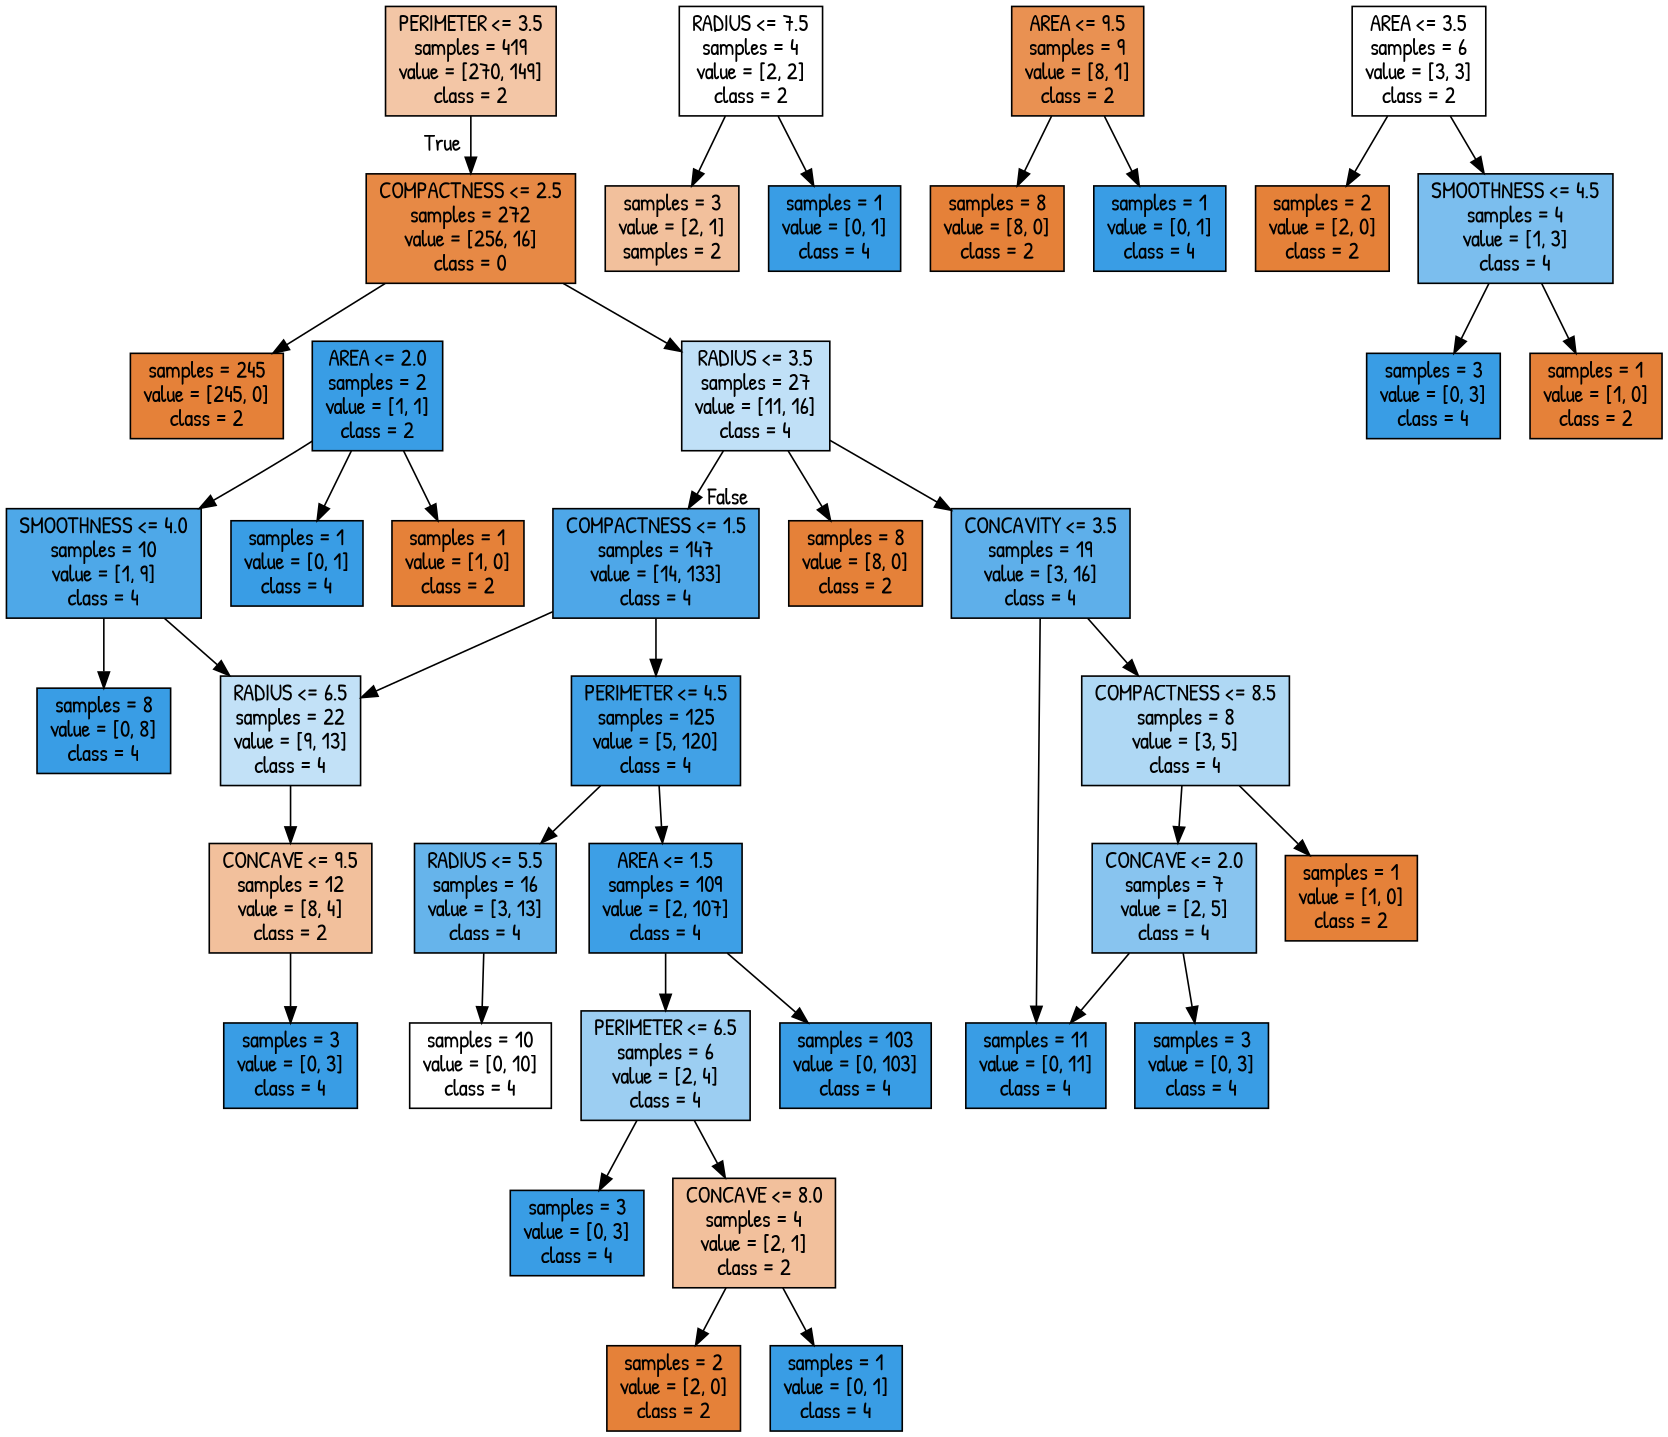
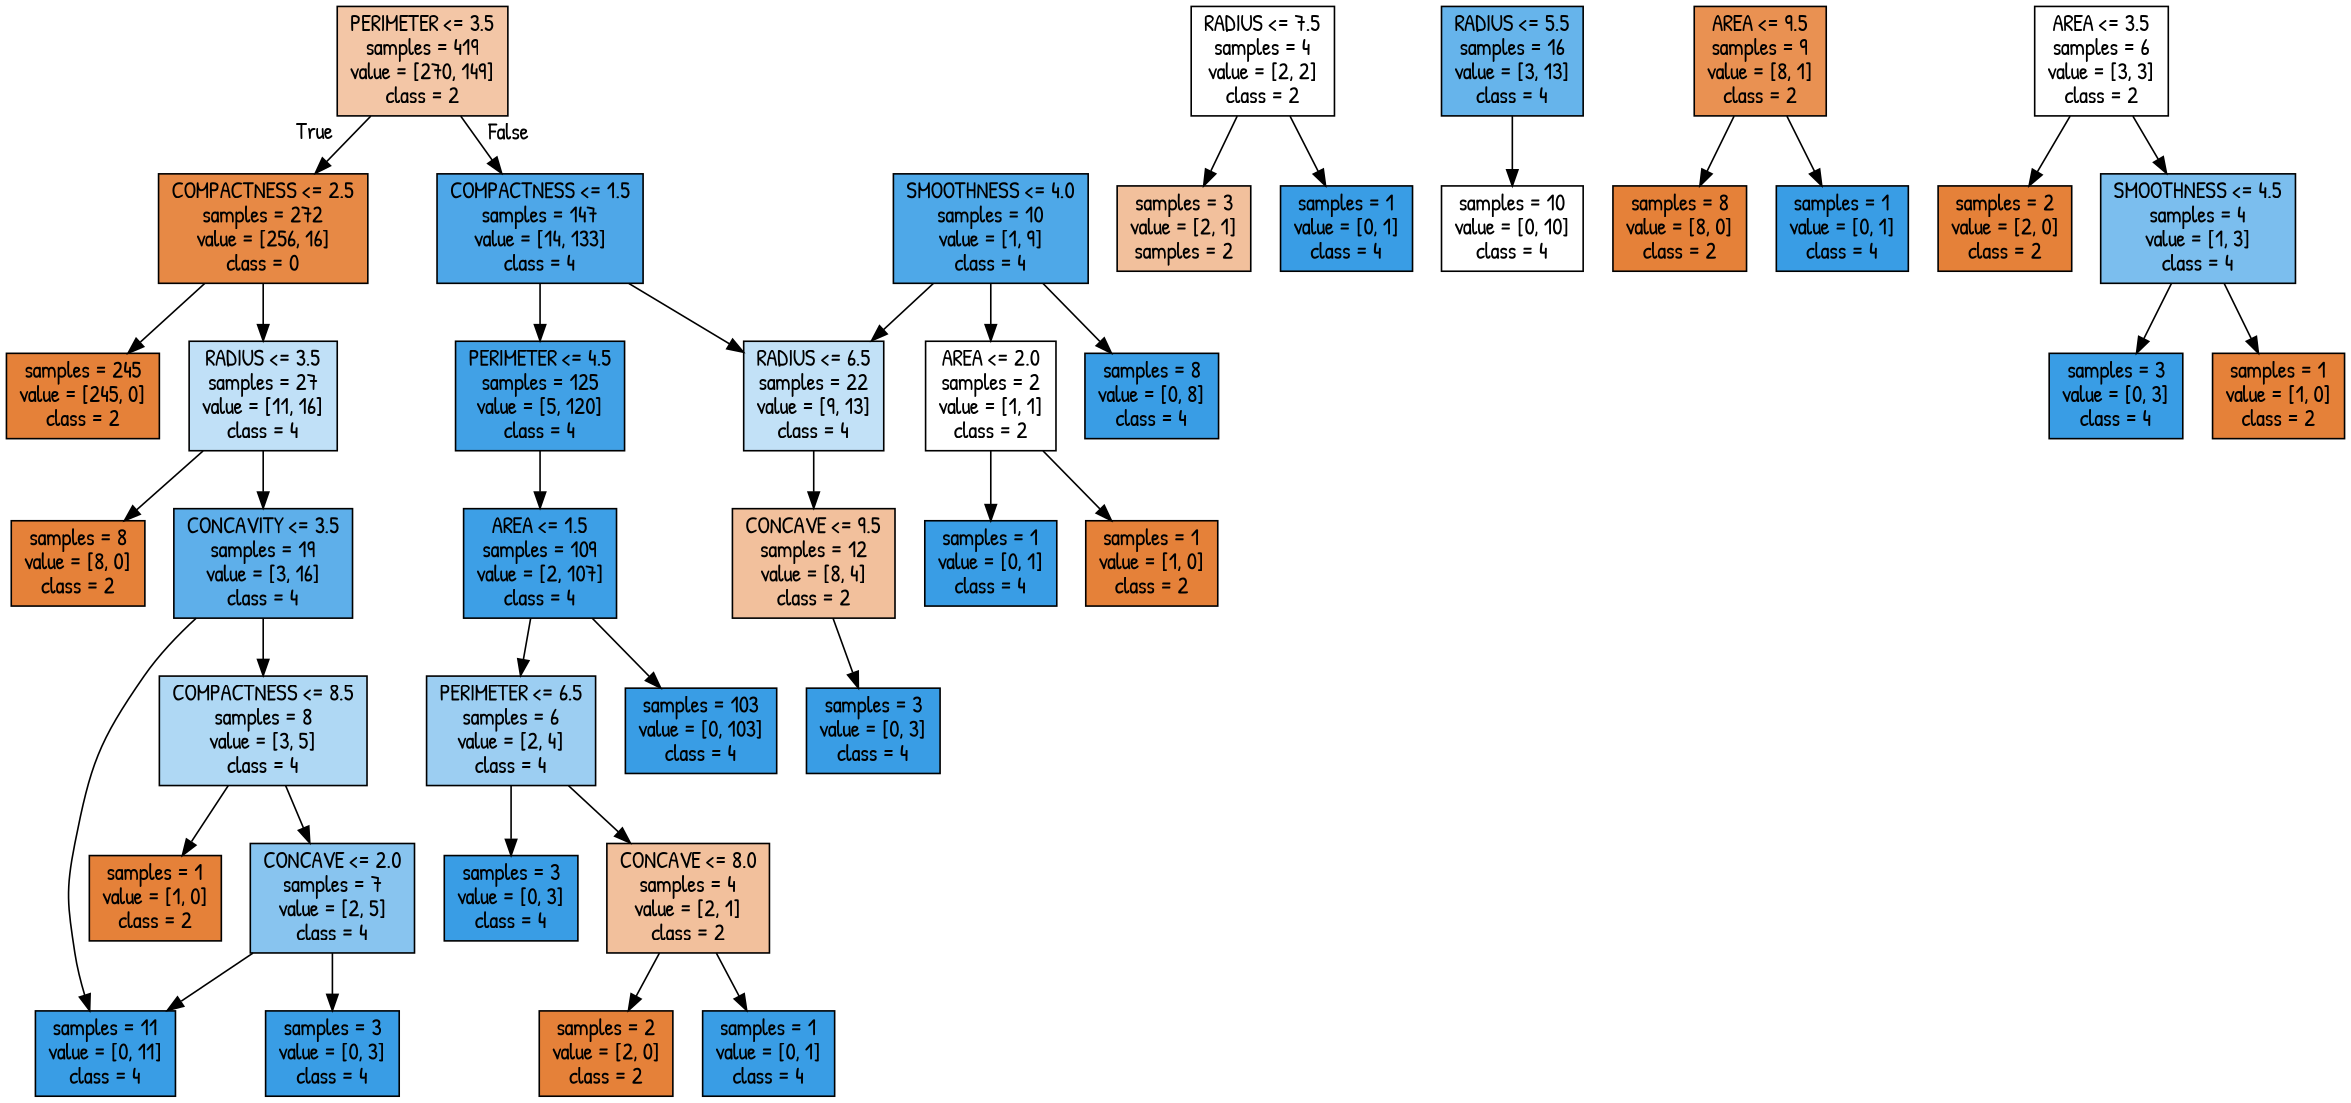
  digraph {
    fontname="Patrick Hand"
    node [color=black fillcolor="#399de5ff" fontname="Patrick Hand" shape=box style=filled]
    edge [fontname="Patrick Hand"]
    n1 [fillcolor="#e5813972" label="PERIMETER <= 3.5\nsamples = 419\nvalue = [270, 149]\nclass = 2"]
    n2 [fillcolor="#e58139ef" label="COMPACTNESS <= 2.5\nsamples = 272\nvalue = [256, 16]\nclass = 0"]
    n3 [fillcolor="#399de5e4" label="COMPACTNESS <= 1.5\nsamples = 147\nvalue = [14, 133]\nclass = 4"]
    n4 [fillcolor="#e58139ff" label="samples = 245\nvalue = [245, 0]\nclass = 2"]
    n5 [fillcolor="#399de550" label="RADIUS <= 3.5\nsamples = 27\nvalue = [11, 16]\nclass = 4"]
    n6 [fillcolor="#399de54e" label="RADIUS <= 6.5\nsamples = 22\nvalue = [9, 13]\nclass = 4"]
    n7 [fillcolor="#399de5f4" label="PERIMETER <= 4.5\nsamples = 125\nvalue = [5, 120]\nclass = 4"]
    n8 [fillcolor="#e58139ff" label="samples = 8\nvalue = [8, 0]\nclass = 2"]
    n9 [fillcolor="#399de5cf" label="CONCAVITY <= 3.5\nsamples = 19\nvalue = [3, 16]\nclass = 4"]
    n10 [fillcolor="#399de566" label="COMPACTNESS <= 8.5\nsamples = 8\nvalue = [3, 5]\nclass = 4"]
    n11 [label="samples = 11\nvalue = [0, 11]\nclass = 4"]
    n12 [fillcolor="#399de599" label="CONCAVE <= 2.0\nsamples = 7\nvalue = [2, 5]\nclass = 4"]
    n13 [fillcolor="#e58139ff" label="samples = 1\nvalue = [1, 0]\nclass = 2"]
    n14 [label="samples = 3\nvalue = [0, 3]\nclass = 4"]
    n15 [fillcolor="#e5813900" label="RADIUS <= 7.5\nsamples = 4\nvalue = [2, 2]\nclass = 2"]
    n16 [fillcolor="#e581397f" label="samples = 3\nvalue = [2, 1]\nsamples = 2"]
    n17 [label="samples = 1\nvalue = [0, 1]\nclass = 4"]
    n18 [fillcolor="#e581397f" label="CONCAVE <= 9.5\nsamples = 12\nvalue = [8, 4]\nclass = 2"]
    n19 [fillcolor="#399de5c4" label="RADIUS <= 5.5\nsamples = 16\nvalue = [3, 13]\nclass = 4"]
    n20 [fillcolor="#399de5fa" label="AREA <= 1.5\nsamples = 109\nvalue = [2, 107]\nclass = 4"]
    n21 [label="samples = 3\nvalue = [0, 3]\nclass = 4"]
    n22 [fillcolor="#399de5e3" label="SMOOTHNESS <= 4.0\nsamples = 10\nvalue = [1, 9]\nclass = 4"]
-   n23 [label="AREA <= 2.0\nsamples = 2\nvalue = [1, 1]\nclass = 2"]
+   n23 [fillcolor="#e5813900" label="AREA <= 2.0\nsamples = 2\nvalue = [1, 1]\nclass = 2"]
    n24 [label="samples = 8\nvalue = [0, 8]\nclass = 4"]
    n25 [fillcolor="#e58139df" label="AREA <= 9.5\nsamples = 9\nvalue = [8, 1]\nclass = 2"]
    n26 [fillcolor="#e58139ff" label="samples = 8\nvalue = [8, 0]\nclass = 2"]
    n27 [label="samples = 1\nvalue = [0, 1]\nclass = 4"]
    n28 [label="samples = 1\nvalue = [0, 1]\nclass = 4"]
    n29 [fillcolor="#e58139ff" label="samples = 1\nvalue = [1, 0]\nclass = 2"]
    n30 [fillcolor="#e5813900" label="samples = 10\nvalue = [0, 10]\nclass = 4"]
    n31 [fillcolor="#399de57f" label="PERIMETER <= 6.5\nsamples = 6\nvalue = [2, 4]\nclass = 4"]
    n32 [label="samples = 103\nvalue = [0, 103]\nclass = 4"]
    n33 [fillcolor="#e5813900" label="AREA <= 3.5\nsamples = 6\nvalue = [3, 3]\nclass = 2"]
    n34 [fillcolor="#e58139ff" label="samples = 2\nvalue = [2, 0]\nclass = 2"]
    n35 [fillcolor="#399de5aa" label="SMOOTHNESS <= 4.5\nsamples = 4\nvalue = [1, 3]\nclass = 4"]
    n36 [label="samples = 3\nvalue = [0, 3]\nclass = 4"]
    n37 [fillcolor="#e58139ff" label="samples = 1\nvalue = [1, 0]\nclass = 2"]
    n38 [label="samples = 3\nvalue = [0, 3]\nclass = 4"]
    n39 [fillcolor="#e581397f" label="CONCAVE <= 8.0\nsamples = 4\nvalue = [2, 1]\nclass = 2"]
    n40 [fillcolor="#e58139ff" label="samples = 2\nvalue = [2, 0]\nclass = 2"]
    n41 [label="samples = 1\nvalue = [0, 1]\nclass = 4"]
    n1 -> n2 [headlabel=True labelangle=45 labeldistance=2.5]
-   n5 -> n3 [headlabel=False labelangle=-45 labeldistance=2.5]
+   n1 -> n3 [headlabel=False labelangle=-45 labeldistance=2.5]
    n2 -> n4
    n2 -> n5
    n3 -> n6
    n3 -> n7
    n5 -> n8
    n5 -> n9
    n6 -> n18
-   n7 -> n19
    n7 -> n20
    n9 -> n10
    n9 -> n11
    n10 -> n12
    n10 -> n13
    n12 -> n11
    n12 -> n14
    n15 -> n16
    n15 -> n17
    n18 -> n21
    n19 -> n30
    n20 -> n31
    n20 -> n32
    n22 -> n6
-   n23 -> n22
+   n22 -> n23
    n22 -> n24
    n23 -> n28
    n23 -> n29
    n25 -> n26
    n25 -> n27
    n31 -> n38
    n31 -> n39
    n33 -> n34
    n33 -> n35
    n35 -> n36
    n35 -> n37
    n39 -> n40
    n39 -> n41
  }
